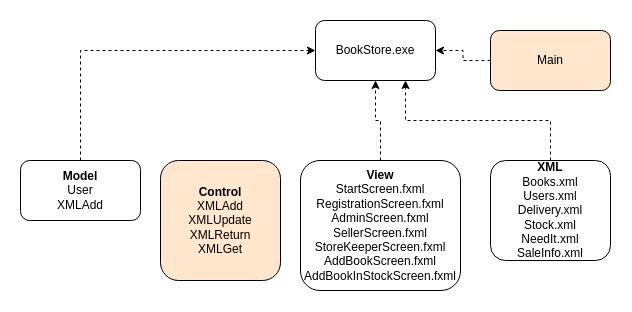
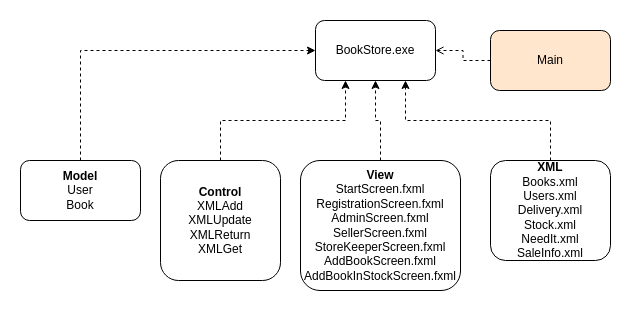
  <mxCell id="0" />
  <mxCell id="1" parent="0" />
  <mxCell id="2" value="BookStore.exe" style="rounded=1;whiteSpace=wrap;html=1;" vertex="1" parent="1"><mxGeometry x="315" y="20" width="120" height="60" as="geometry" /></mxCell>
- <mxCell id="3" style="edgeStyle=orthogonalEdgeStyle;rounded=0;orthogonalLoop=1;jettySize=auto;html=1;exitX=0;exitY=0.5;exitDx=0;exitDy=0;entryX=1;entryY=0.5;entryDx=0;entryDy=0;dashed=1;" edge="1" parent="1" source="4" target="2"><mxGeometry relative="1" as="geometry" /></mxCell>
+ <mxCell id="3" style="edgeStyle=orthogonalEdgeStyle;rounded=0;orthogonalLoop=1;jettySize=auto;html=1;exitX=0;exitY=0.5;exitDx=0;exitDy=0;entryX=1;entryY=0.5;entryDx=0;entryDy=0;dashed=1;endArrow=open;" edge="1" parent="1" source="4" target="2"><mxGeometry relative="1" as="geometry" /></mxCell>
  <mxCell id="4" value="Main" style="rounded=1;whiteSpace=wrap;html=1;fillColor=#ffe6cc;" vertex="1" parent="1"><mxGeometry x="490" y="30" width="120" height="60" as="geometry" /></mxCell>
  <mxCell id="5" style="edgeStyle=orthogonalEdgeStyle;rounded=0;orthogonalLoop=1;jettySize=auto;html=1;exitX=0.5;exitY=0;exitDx=0;exitDy=0;entryX=0.75;entryY=1;entryDx=0;entryDy=0;dashed=1;" edge="1" parent="1" source="6" target="2"><mxGeometry relative="1" as="geometry" /></mxCell>
  <mxCell id="6" value="&lt;b&gt;XML&lt;/b&gt;&lt;br&gt;Books.xml&lt;br&gt;Users.xml&lt;br&gt;Delivery.xml&lt;br&gt;Stock.xml&lt;br&gt;NeedIt.xml&lt;br&gt;SaleInfo.xml" style="rounded=1;whiteSpace=wrap;html=1;" vertex="1" parent="1"><mxGeometry x="490" y="160" width="120" height="100" as="geometry" /></mxCell>
  <mxCell id="7" style="edgeStyle=orthogonalEdgeStyle;rounded=0;orthogonalLoop=1;jettySize=auto;html=1;exitX=0.5;exitY=0;exitDx=0;exitDy=0;entryX=0.5;entryY=1;entryDx=0;entryDy=0;dashed=1;" edge="1" parent="1" source="8" target="2"><mxGeometry relative="1" as="geometry" /></mxCell>
  <mxCell id="8" value="&lt;b&gt;View&lt;/b&gt;&lt;br&gt;StartScreen.fxml&lt;br&gt;RegistrationScreen.fxml&lt;br&gt;AdminScreen.fxml&lt;br&gt;SellerScreen.fxml&lt;br&gt;StoreKeeperScreen.fxml&lt;br&gt;AddBookScreen.fxml&lt;br&gt;AddBookInStockScreen.fxml" style="rounded=1;whiteSpace=wrap;html=1;" vertex="1" parent="1"><mxGeometry x="300" y="160" width="160" height="130" as="geometry" /></mxCell>
- <mxCell id="10" value="&lt;b&gt;Control&lt;/b&gt;&lt;br&gt;XMLAdd&lt;br&gt;XMLUpdate&lt;br&gt;XMLReturn&lt;br&gt;XMLGet" style="rounded=1;whiteSpace=wrap;html=1;fillColor=#ffe6cc;" vertex="1" parent="1"><mxGeometry x="160" y="160" width="120" height="120" as="geometry" /></mxCell>
+ <mxCell id="9" style="edgeStyle=orthogonalEdgeStyle;rounded=0;orthogonalLoop=1;jettySize=auto;html=1;exitX=0.5;exitY=0;exitDx=0;exitDy=0;entryX=0.25;entryY=1;entryDx=0;entryDy=0;dashed=1;" edge="1" parent="1" source="10" target="2"><mxGeometry relative="1" as="geometry" /></mxCell>
+ <mxCell id="10" value="&lt;b&gt;Control&lt;/b&gt;&lt;br&gt;XMLAdd&lt;br&gt;XMLUpdate&lt;br&gt;XMLReturn&lt;br&gt;XMLGet" style="rounded=1;whiteSpace=wrap;html=1;" vertex="1" parent="1"><mxGeometry x="160" y="160" width="120" height="120" as="geometry" /></mxCell>
  <mxCell id="11" style="edgeStyle=orthogonalEdgeStyle;rounded=0;orthogonalLoop=1;jettySize=auto;html=1;exitX=0.5;exitY=0;exitDx=0;exitDy=0;entryX=0;entryY=0.5;entryDx=0;entryDy=0;dashed=1;" edge="1" parent="1" source="12" target="2"><mxGeometry relative="1" as="geometry" /></mxCell>
- <mxCell id="12" value="&lt;b&gt;Model&lt;/b&gt;&lt;br&gt;User&lt;br&gt;XMLAdd" style="rounded=1;whiteSpace=wrap;html=1;" vertex="1" parent="1"><mxGeometry x="20" y="160" width="120" height="60" as="geometry" /></mxCell>
+ <mxCell id="12" value="&lt;b&gt;Model&lt;/b&gt;&lt;br&gt;User&lt;br&gt;Book" style="rounded=1;whiteSpace=wrap;html=1;" vertex="1" parent="1"><mxGeometry x="20" y="160" width="120" height="60" as="geometry" /></mxCell>
